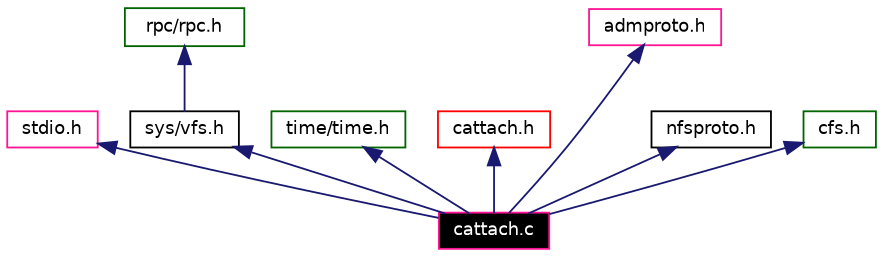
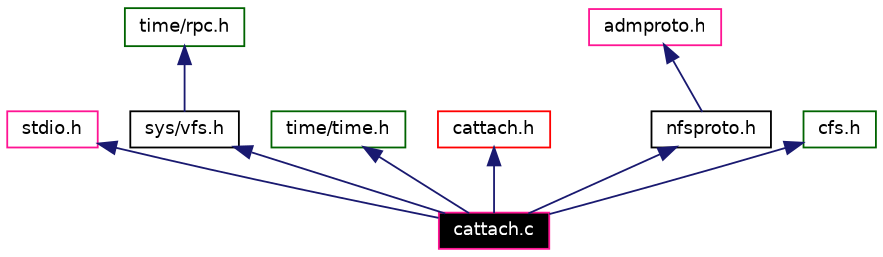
  digraph {
    node [color=deeppink fontname=Helvetica fontsize=10 shape=record]
    edge [color=midnightblue dir=back fontname=Helvetica fontsize=10 labelfontname=Helvetica labelfontsize=10 style=solid]
    n1 [fillcolor=black fontcolor=white height=0.2 label="cattach.c" style=filled width=0.4]
    n2 [height=0.2 label="stdio.h" width=0.4]
-   n3 [color=darkgreen height=0.2 label="rpc/rpc.h" width=0.4]
+   n3 [color=darkgreen height=0.2 label="time/rpc.h" width=0.4]
    n4 [color=black height=0.2 label="sys/vfs.h" width=0.4]
    n5 [color=darkgreen height=0.2 label="time/time.h" width=0.4]
    n6 [color=red height=0.2 label="cattach.h" width=0.4]
    n7 [color=black height=0.2 label="nfsproto.h" width=0.4]
    n8 [height=0.2 label="admproto.h" width=0.4]
    n9 [color=darkgreen height=0.2 label="cfs.h" width=0.4]
    n2 -> n1
    n3 -> n4
    n4 -> n1
    n5 -> n1
    n6 -> n1
    n7 -> n1
-   n8 -> n1
+   n8 -> n7
    n9 -> n1
  }
